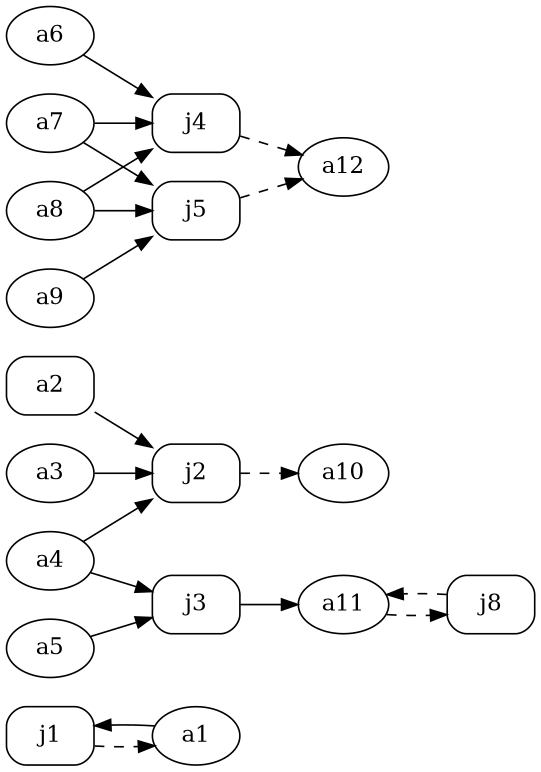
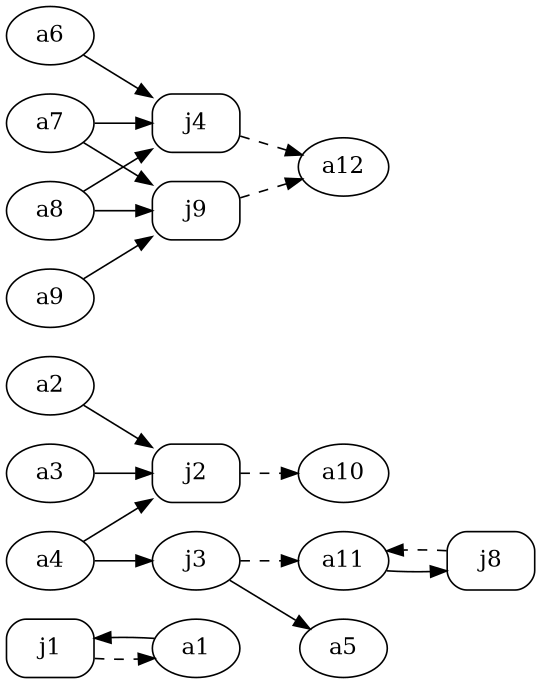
  digraph {
    rankdir=LR
    node [style=rounded]
    j1 [shape=box]
    a1
    j2 [shape=box]
    a10
-   a2 [shape=box]
+   a2
    a3
    a4
-   j3 [shape=box]
+   j3 [shape=ellipse]
    a11
    a5
    j4 [shape=box]
    a12
    a6
    a7
-   j5 [shape=box]
+   j5 [shape=box label=j9]
    a8
    a9
    n18 [label=j8 shape=box]
    j1 -> a1 [style=dashed]
    a1 -> j1
    j2 -> a10 [style=dashed]
    a2 -> j2
    a3 -> j2
    a4 -> j2
    a4 -> j3
-   j3 -> a11 [style=solid]
-   a11 -> n18 [style=dashed]
-   a5 -> j3
+   j3 -> a11 [style=dashed]
+   a11 -> n18
+   j3 -> a5
    j4 -> a12 [style=dashed]
    a6 -> j4
    a7 -> j4
    a7 -> j5
    j5 -> a12 [style=dashed]
    a8 -> j4
    a8 -> j5
    a9 -> j5
    n18 -> a11 [style=dashed]
  }
